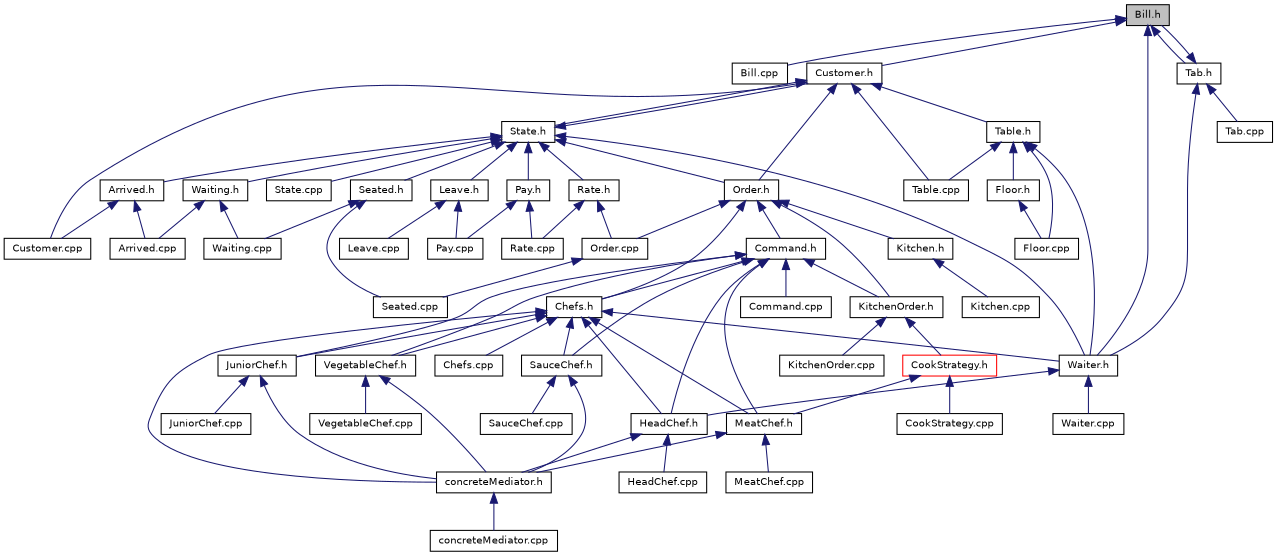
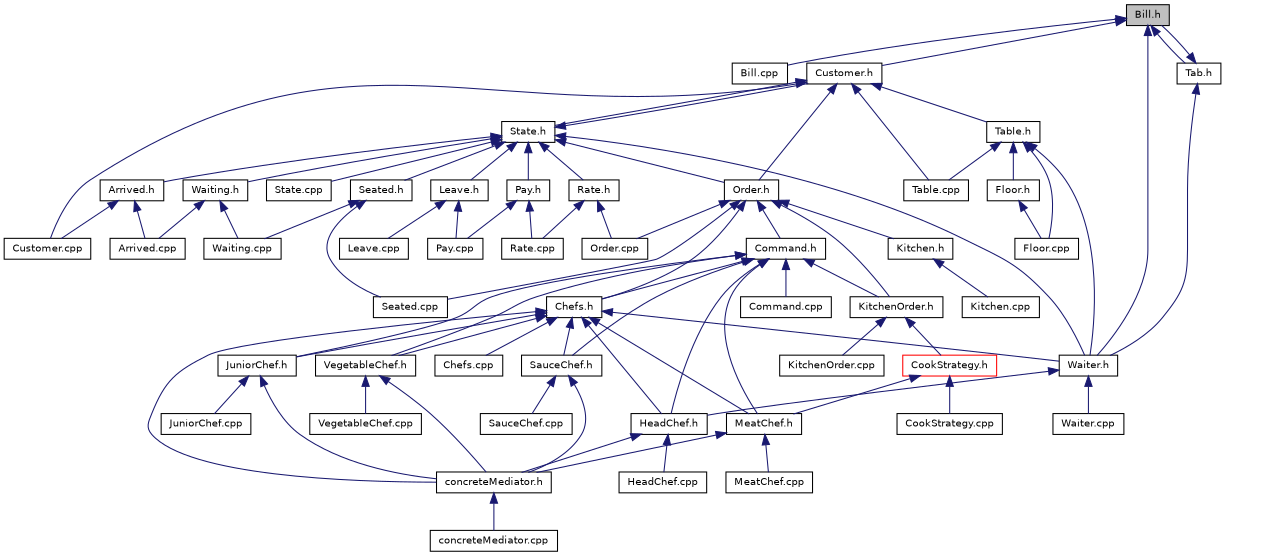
  digraph {
    node [color=black fillcolor=white fontname=Helvetica fontsize=10 shape=record style=filled]
    edge [color=midnightblue dir=back fontname=Helvetica fontsize=10 labelfontname=Helvetica labelfontsize=10 style=solid]
    n1 [fillcolor=grey75 fontcolor=black height=0.2 label="Bill.h" width=0.4]
    n2 [height=0.2 label="Bill.cpp" width=0.4]
    n3 [height=0.2 label="Customer.h" width=0.4]
    n4 [height=0.2 label="Waiter.h" width=0.4]
    n5 [height=0.2 label="Tab.h" width=0.4]
    n6 [height=0.2 label="Customer.cpp" width=0.4]
    n7 [height=0.2 label="Order.h" width=0.4]
    n8 [height=0.2 label="State.h" width=0.4]
    n9 [height=0.2 label="Table.cpp" width=0.4]
    n10 [height=0.2 label="Table.h" width=0.4]
    n11 [height=0.2 label="HeadChef.h" width=0.4]
    n12 [height=0.2 label="Waiter.cpp" width=0.4]
-   n13 [height=0.2 label="Tab.cpp" width=0.4]
    n14 [height=0.2 label="Chefs.h" width=0.4]
    n15 [height=0.2 label="Command.h" width=0.4]
    n16 [height=0.2 label="KitchenOrder.h" width=0.4]
    n17 [height=0.2 label="Kitchen.h" width=0.4]
    n18 [height=0.2 label="Order.cpp" width=0.4]
    n19 [height=0.2 label="Seated.cpp" width=0.4]
    n20 [height=0.2 label="Arrived.h" width=0.4]
    n21 [height=0.2 label="Leave.h" width=0.4]
    n22 [height=0.2 label="Pay.h" width=0.4]
    n23 [height=0.2 label="Rate.h" width=0.4]
    n24 [height=0.2 label="Seated.h" width=0.4]
    n25 [height=0.2 label="State.cpp" width=0.4]
    n26 [height=0.2 label="Waiting.h" width=0.4]
    n27 [height=0.2 label="Floor.cpp" width=0.4]
    n28 [height=0.2 label="Floor.h" width=0.4]
    n29 [height=0.2 label="Chefs.cpp" width=0.4]
    n30 [height=0.2 label="concreteMediator.h" width=0.4]
    n31 [height=0.2 label="JuniorChef.h" width=0.4]
    n32 [height=0.2 label="MeatChef.h" width=0.4]
    n33 [height=0.2 label="SauceChef.h" width=0.4]
    n34 [height=0.2 label="VegetableChef.h" width=0.4]
    n35 [height=0.2 label="Command.cpp" width=0.4]
    n36 [color=red height=0.2 label="CookStrategy.h" width=0.4]
    n37 [height=0.2 label="KitchenOrder.cpp" width=0.4]
    n38 [height=0.2 label="Kitchen.cpp" width=0.4]
    n39 [height=0.2 label="concreteMediator.cpp" width=0.4]
    n40 [height=0.2 label="HeadChef.cpp" width=0.4]
    n41 [height=0.2 label="JuniorChef.cpp" width=0.4]
    n42 [height=0.2 label="MeatChef.cpp" width=0.4]
    n43 [height=0.2 label="SauceChef.cpp" width=0.4]
    n44 [height=0.2 label="VegetableChef.cpp" width=0.4]
    n45 [height=0.2 label="CookStrategy.cpp" width=0.4]
    n46 [height=0.2 label="Arrived.cpp" width=0.4]
    n47 [height=0.2 label="Leave.cpp" width=0.4]
    n48 [height=0.2 label="Pay.cpp" width=0.4]
    n49 [height=0.2 label="Rate.cpp" width=0.4]
    n50 [height=0.2 label="Waiting.cpp" width=0.4]
    n1 -> n2
    n1 -> n3
    n1 -> n4
    n1 -> n5
    n3 -> n6
    n3 -> n7
    n3 -> n8
    n3 -> n9
    n3 -> n10
    n4 -> n11
    n4 -> n12
    n5 -> n1
    n5 -> n4
-   n5 -> n13
    n7 -> n14
    n7 -> n15
    n7 -> n16
    n7 -> n17
    n7 -> n18
-   n18 -> n19
+   n7 -> n19
    n8 -> n3
    n8 -> n4
    n8 -> n7
    n8 -> n20
    n8 -> n21
    n8 -> n22
    n8 -> n23
    n8 -> n24
    n8 -> n25
    n8 -> n26
    n10 -> n4
    n10 -> n9
    n10 -> n27
    n10 -> n28
    n11 -> n30
    n11 -> n40
    n14 -> n4
    n14 -> n11
    n14 -> n29
    n14 -> n30
    n14 -> n31
    n14 -> n32
    n14 -> n33
    n14 -> n34
    n15 -> n11
    n15 -> n14
    n15 -> n16
    n15 -> n31
    n15 -> n32
    n15 -> n33
    n15 -> n34
    n15 -> n35
    n16 -> n36
    n16 -> n37
    n17 -> n38
    n20 -> n6
    n20 -> n46
    n21 -> n47
    n21 -> n48
    n22 -> n48
    n22 -> n49
    n23 -> n18
    n23 -> n49
    n24 -> n19
    n24 -> n50
    n26 -> n46
    n26 -> n50
    n28 -> n27
    n30 -> n39
    n31 -> n30
    n31 -> n41
    n32 -> n30
    n32 -> n42
    n33 -> n30
    n33 -> n43
    n34 -> n30
    n34 -> n44
    n36 -> n32
    n36 -> n45
  }
